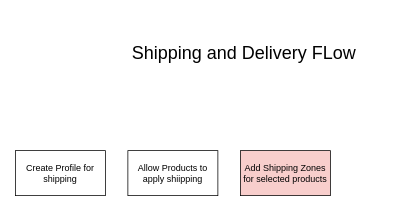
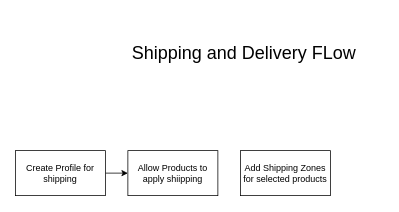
  <mxCell id="0" />
  <mxCell id="1" parent="0" />
+ <mxCell id="2" value="" style="edgeStyle=none;html=1;fontSize=24;" edge="1" parent="1" source="3" target="5"><mxGeometry relative="1" as="geometry" /></mxCell>
  <mxCell id="3" value="Create Profile for shipping" style="rounded=0;whiteSpace=wrap;html=1;" vertex="1" parent="1"><mxGeometry x="20" y="200" width="120" height="60" as="geometry" /></mxCell>
  <mxCell id="4" value="&lt;font style=&quot;font-size: 24px;&quot;&gt;Shipping and Delivery FLow&lt;/font&gt;" style="text;strokeColor=none;align=center;fillColor=none;html=1;verticalAlign=middle;whiteSpace=wrap;rounded=0;" vertex="1" parent="1"><mxGeometry x="140" y="20" width="370" height="100" as="geometry" /></mxCell>
  <mxCell id="5" value="Allow Products to apply shiipping" style="rounded=0;whiteSpace=wrap;html=1;" vertex="1" parent="1"><mxGeometry x="170" y="200" width="120" height="60" as="geometry" /></mxCell>
- <mxCell id="6" value="Add Shipping Zones for selected products" style="whiteSpace=wrap;html=1;rounded=0;fillColor=#f8cecc;" vertex="1" parent="1"><mxGeometry x="320" y="200" width="120" height="60" as="geometry" /></mxCell>
+ <mxCell id="6" value="Add Shipping Zones for selected products" style="whiteSpace=wrap;html=1;rounded=0;" vertex="1" parent="1"><mxGeometry x="320" y="200" width="120" height="60" as="geometry" /></mxCell>
